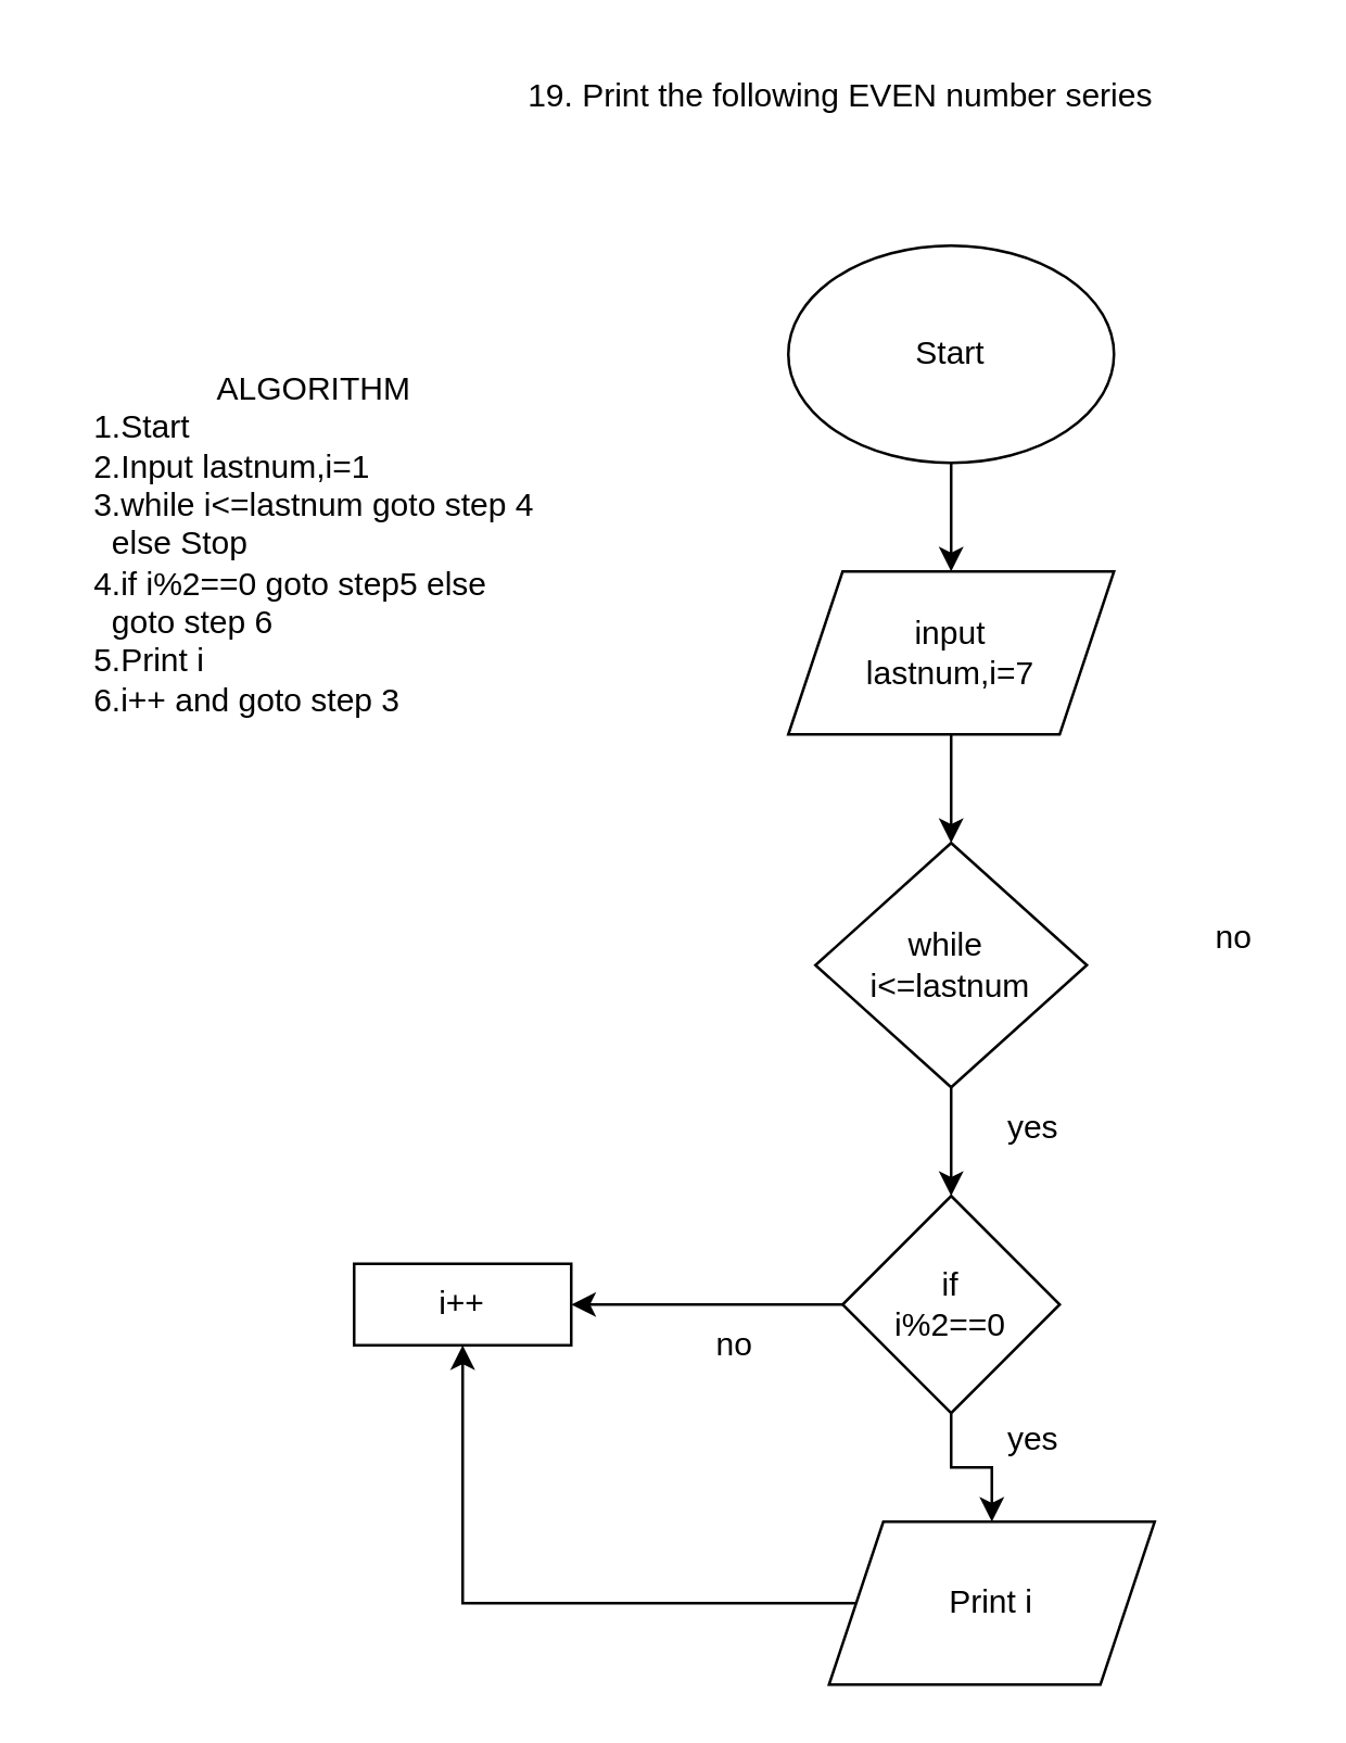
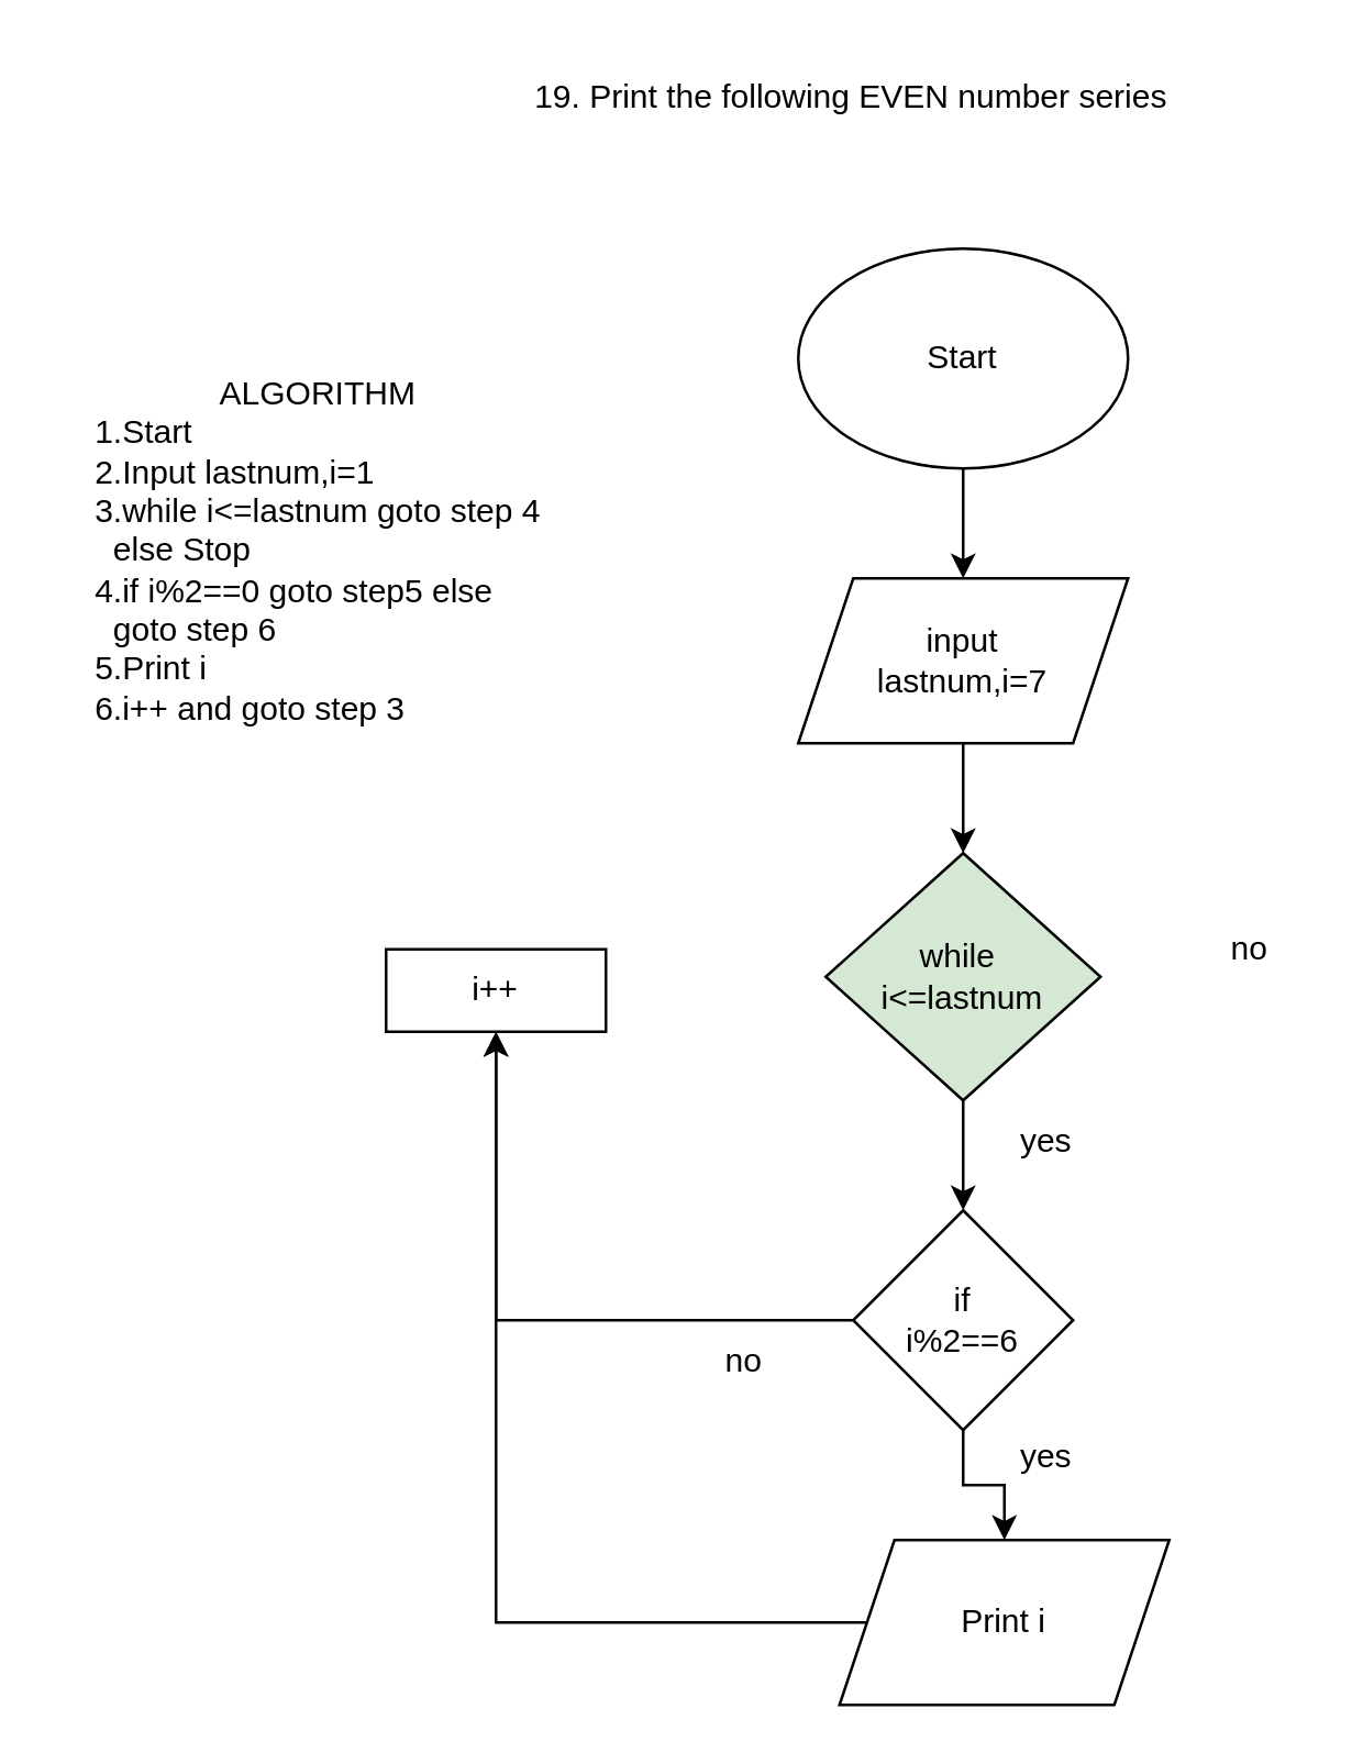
  <mxCell id="0" />
  <mxCell id="1" parent="0" />
  <mxCell id="2" value="" style="edgeStyle=orthogonalEdgeStyle;rounded=0;orthogonalLoop=1;jettySize=auto;html=1;" parent="1" source="3" target="5" edge="1"><mxGeometry relative="1" as="geometry" /></mxCell>
  <mxCell id="3" value="Start" style="ellipse;whiteSpace=wrap;html=1;" parent="1" vertex="1"><mxGeometry x="290" y="90" width="120" height="80" as="geometry" /></mxCell>
  <mxCell id="4" value="" style="edgeStyle=orthogonalEdgeStyle;rounded=0;orthogonalLoop=1;jettySize=auto;html=1;" parent="1" source="5" target="7" edge="1"><mxGeometry relative="1" as="geometry" /></mxCell>
  <mxCell id="5" value="input&lt;br&gt;lastnum,i=7" style="shape=parallelogram;perimeter=parallelogramPerimeter;whiteSpace=wrap;html=1;fixedSize=1;" parent="1" vertex="1"><mxGeometry x="290" y="210" width="120" height="60" as="geometry" /></mxCell>
  <mxCell id="6" value="" style="edgeStyle=orthogonalEdgeStyle;rounded=0;orthogonalLoop=1;jettySize=auto;html=1;" parent="1" source="7" target="10" edge="1"><mxGeometry relative="1" as="geometry" /></mxCell>
- <mxCell id="7" value="while&amp;nbsp;&lt;br&gt;i&amp;lt;=lastnum" style="rhombus;whiteSpace=wrap;html=1;" parent="1" vertex="1"><mxGeometry x="300" y="310" width="100" height="90" as="geometry" /></mxCell>
+ <mxCell id="7" value="while&amp;nbsp;&lt;br&gt;i&amp;lt;=lastnum" style="rhombus;whiteSpace=wrap;html=1;fillColor=#d5e8d4;" parent="1" vertex="1"><mxGeometry x="300" y="310" width="100" height="90" as="geometry" /></mxCell>
  <mxCell id="8" value="" style="edgeStyle=orthogonalEdgeStyle;rounded=0;orthogonalLoop=1;jettySize=auto;html=1;" parent="1" source="10" target="12" edge="1"><mxGeometry relative="1" as="geometry" /></mxCell>
  <mxCell id="9" value="" style="edgeStyle=orthogonalEdgeStyle;rounded=0;orthogonalLoop=1;jettySize=auto;html=1;" parent="1" source="10" target="13" edge="1"><mxGeometry relative="1" as="geometry" /></mxCell>
- <mxCell id="10" value="if&lt;br&gt;i%2==0" style="rhombus;whiteSpace=wrap;html=1;" parent="1" vertex="1"><mxGeometry x="310" y="440" width="80" height="80" as="geometry" /></mxCell>
+ <mxCell id="10" value="if&lt;br&gt;i%2==6" style="rhombus;whiteSpace=wrap;html=1;" parent="1" vertex="1"><mxGeometry x="310" y="440" width="80" height="80" as="geometry" /></mxCell>
  <mxCell id="11" value="" style="edgeStyle=orthogonalEdgeStyle;rounded=0;orthogonalLoop=1;jettySize=auto;html=1;" parent="1" source="12" target="13" edge="1"><mxGeometry relative="1" as="geometry" /></mxCell>
  <mxCell id="12" value="Print i" style="shape=parallelogram;perimeter=parallelogramPerimeter;whiteSpace=wrap;html=1;fixedSize=1;" parent="1" vertex="1"><mxGeometry x="305" y="560" width="120" height="60" as="geometry" /></mxCell>
- <mxCell id="13" value="i++" style="whiteSpace=wrap;html=1;" parent="1" vertex="1"><mxGeometry x="130" y="465" width="80" height="30" as="geometry" /></mxCell>
+ <mxCell id="13" value="i++" style="whiteSpace=wrap;html=1;" parent="1" vertex="1"><mxGeometry x="140" y="345" width="80" height="30" as="geometry" /></mxCell>
  <mxCell id="14" value="no" style="text;html=1;align=center;verticalAlign=middle;resizable=0;points=[];autosize=1;strokeColor=none;fillColor=none;" parent="1" vertex="1"><mxGeometry x="250" y="480" width="40" height="30" as="geometry" /></mxCell>
  <mxCell id="15" value="yes" style="text;html=1;align=center;verticalAlign=middle;resizable=0;points=[];autosize=1;strokeColor=none;fillColor=none;" parent="1" vertex="1"><mxGeometry x="360" y="515" width="40" height="30" as="geometry" /></mxCell>
  <mxCell id="16" value="yes" style="text;html=1;align=center;verticalAlign=middle;resizable=0;points=[];autosize=1;strokeColor=none;fillColor=none;" parent="1" vertex="1"><mxGeometry x="360" y="400" width="40" height="30" as="geometry" /></mxCell>
  <mxCell id="17" value="19. Print the following EVEN number series" style="text;html=1;align=center;verticalAlign=middle;resizable=0;points=[];autosize=1;strokeColor=none;fillColor=none;" parent="1" vertex="1"><mxGeometry x="184" y="20" width="250" height="30" as="geometry" /></mxCell>
  <mxCell id="18" value="ALGORITHM&lt;br&gt;&lt;div style=&quot;text-align: left;&quot;&gt;&lt;span style=&quot;background-color: initial;&quot;&gt;1.Start&lt;/span&gt;&lt;/div&gt;&lt;div style=&quot;text-align: left;&quot;&gt;&lt;span style=&quot;background-color: initial;&quot;&gt;2.Input lastnum,i=1&lt;/span&gt;&lt;/div&gt;&lt;div style=&quot;text-align: left;&quot;&gt;&lt;span style=&quot;background-color: initial;&quot;&gt;3.while i&amp;lt;=lastnum goto step 4&lt;/span&gt;&lt;/div&gt;&lt;div style=&quot;text-align: left;&quot;&gt;&lt;span style=&quot;background-color: initial;&quot;&gt;&amp;nbsp; else Stop&lt;/span&gt;&lt;/div&gt;&lt;div style=&quot;text-align: left;&quot;&gt;&lt;span style=&quot;background-color: initial;&quot;&gt;4.if i%2==0 goto step5 else&amp;nbsp;&lt;/span&gt;&lt;/div&gt;&lt;div style=&quot;text-align: left;&quot;&gt;&lt;span style=&quot;background-color: initial;&quot;&gt;&amp;nbsp; goto step 6&lt;/span&gt;&lt;/div&gt;&lt;div style=&quot;text-align: left;&quot;&gt;&lt;span style=&quot;background-color: initial;&quot;&gt;5.Print i&amp;nbsp;&lt;/span&gt;&lt;/div&gt;&lt;div style=&quot;text-align: left;&quot;&gt;&lt;span style=&quot;background-color: initial;&quot;&gt;6.i++ and goto step 3&lt;/span&gt;&lt;/div&gt;" style="text;html=1;align=center;verticalAlign=middle;resizable=0;points=[];autosize=1;strokeColor=none;fillColor=none;" vertex="1" parent="1"><mxGeometry x="20" y="130" width="190" height="140" as="geometry" /></mxCell>
  <mxCell id="19" value="no" style="text;html=1;align=center;verticalAlign=middle;resizable=0;points=[];autosize=1;strokeColor=none;fillColor=none;" vertex="1" parent="1"><mxGeometry x="434" y="330" width="40" height="30" as="geometry" /></mxCell>
